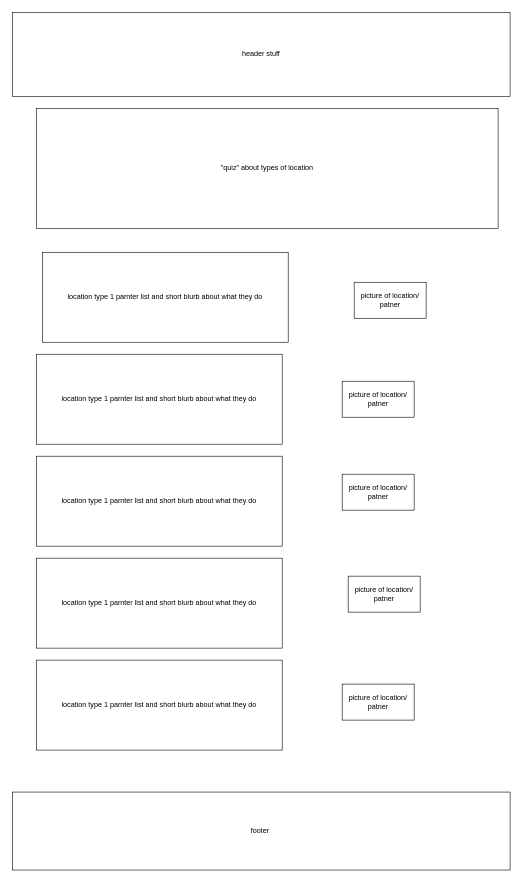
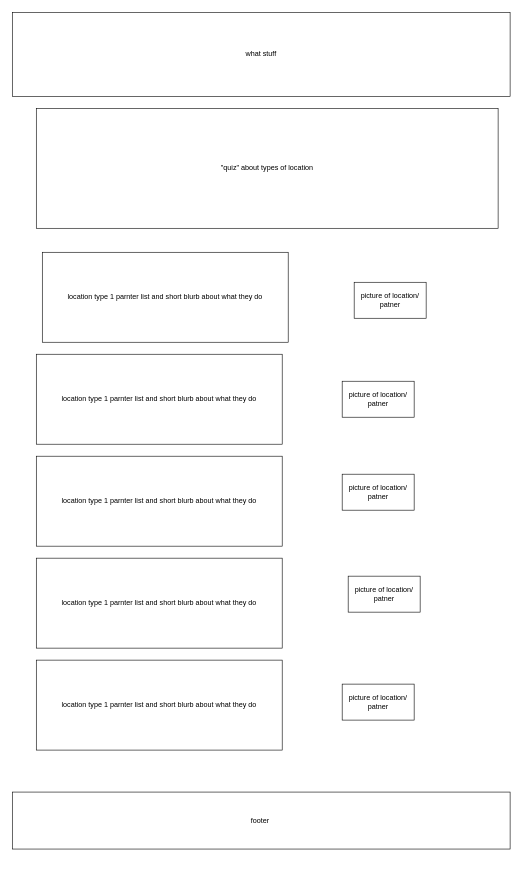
  <mxCell id="0" />
  <mxCell id="1" parent="0" />
- <mxCell id="2" value="header stuff" style="rounded=0;whiteSpace=wrap;html=1;" vertex="1" parent="1"><mxGeometry x="20" y="20" width="830" height="140" as="geometry" /></mxCell>
+ <mxCell id="2" value="what stuff" style="rounded=0;whiteSpace=wrap;html=1;" vertex="1" parent="1"><mxGeometry x="20" y="20" width="830" height="140" as="geometry" /></mxCell>
  <mxCell id="3" value="&quot;quiz&quot; about types of location" style="rounded=0;whiteSpace=wrap;html=1;" vertex="1" parent="1"><mxGeometry x="60" y="180" width="770" height="200" as="geometry" /></mxCell>
  <mxCell id="4" value="location type 1 parnter list and short blurb about what they do" style="rounded=0;whiteSpace=wrap;html=1;" vertex="1" parent="1"><mxGeometry x="70" y="420" width="410" height="150" as="geometry" /></mxCell>
  <mxCell id="5" value="location type 1 parnter list and short blurb about what they do" style="rounded=0;whiteSpace=wrap;html=1;" vertex="1" parent="1"><mxGeometry x="60" y="1100" width="410" height="150" as="geometry" /></mxCell>
  <mxCell id="6" value="location type 1 parnter list and short blurb about what they do" style="rounded=0;whiteSpace=wrap;html=1;" vertex="1" parent="1"><mxGeometry x="60" y="930" width="410" height="150" as="geometry" /></mxCell>
  <mxCell id="7" value="location type 1 parnter list and short blurb about what they do" style="rounded=0;whiteSpace=wrap;html=1;" vertex="1" parent="1"><mxGeometry x="60" y="590" width="410" height="150" as="geometry" /></mxCell>
  <mxCell id="8" value="location type 1 parnter list and short blurb about what they do" style="rounded=0;whiteSpace=wrap;html=1;" vertex="1" parent="1"><mxGeometry x="60" y="760" width="410" height="150" as="geometry" /></mxCell>
  <mxCell id="9" value="picture of location/ patner" style="rounded=0;whiteSpace=wrap;html=1;" vertex="1" parent="1"><mxGeometry x="570" y="790" width="120" height="60" as="geometry" /></mxCell>
  <mxCell id="10" value="picture of location/ patner" style="rounded=0;whiteSpace=wrap;html=1;" vertex="1" parent="1"><mxGeometry x="570" y="1140" width="120" height="60" as="geometry" /></mxCell>
  <mxCell id="11" value="picture of location/ patner" style="rounded=0;whiteSpace=wrap;html=1;" vertex="1" parent="1"><mxGeometry x="590" y="470" width="120" height="60" as="geometry" /></mxCell>
  <mxCell id="12" value="picture of location/ patner" style="rounded=0;whiteSpace=wrap;html=1;" vertex="1" parent="1"><mxGeometry x="580" y="960" width="120" height="60" as="geometry" /></mxCell>
  <mxCell id="13" value="picture of location/ patner" style="rounded=0;whiteSpace=wrap;html=1;" vertex="1" parent="1"><mxGeometry x="570" y="635" width="120" height="60" as="geometry" /></mxCell>
- <mxCell id="14" value="footer&amp;nbsp;" style="rounded=0;whiteSpace=wrap;html=1;" vertex="1" parent="1"><mxGeometry x="20" y="1320" width="830" height="130" as="geometry" /></mxCell>
+ <mxCell id="14" value="footer&amp;nbsp;" style="rounded=0;whiteSpace=wrap;html=1;" vertex="1" parent="1"><mxGeometry x="20" y="1320" width="830" height="95" as="geometry" /></mxCell>
